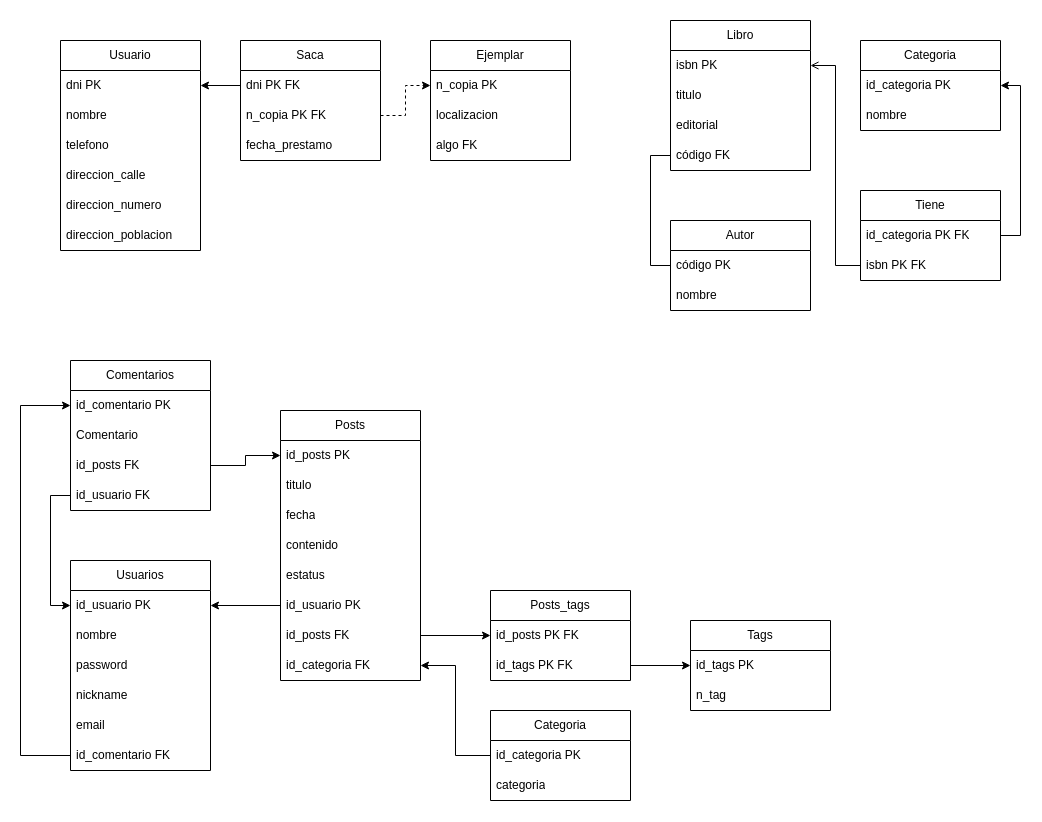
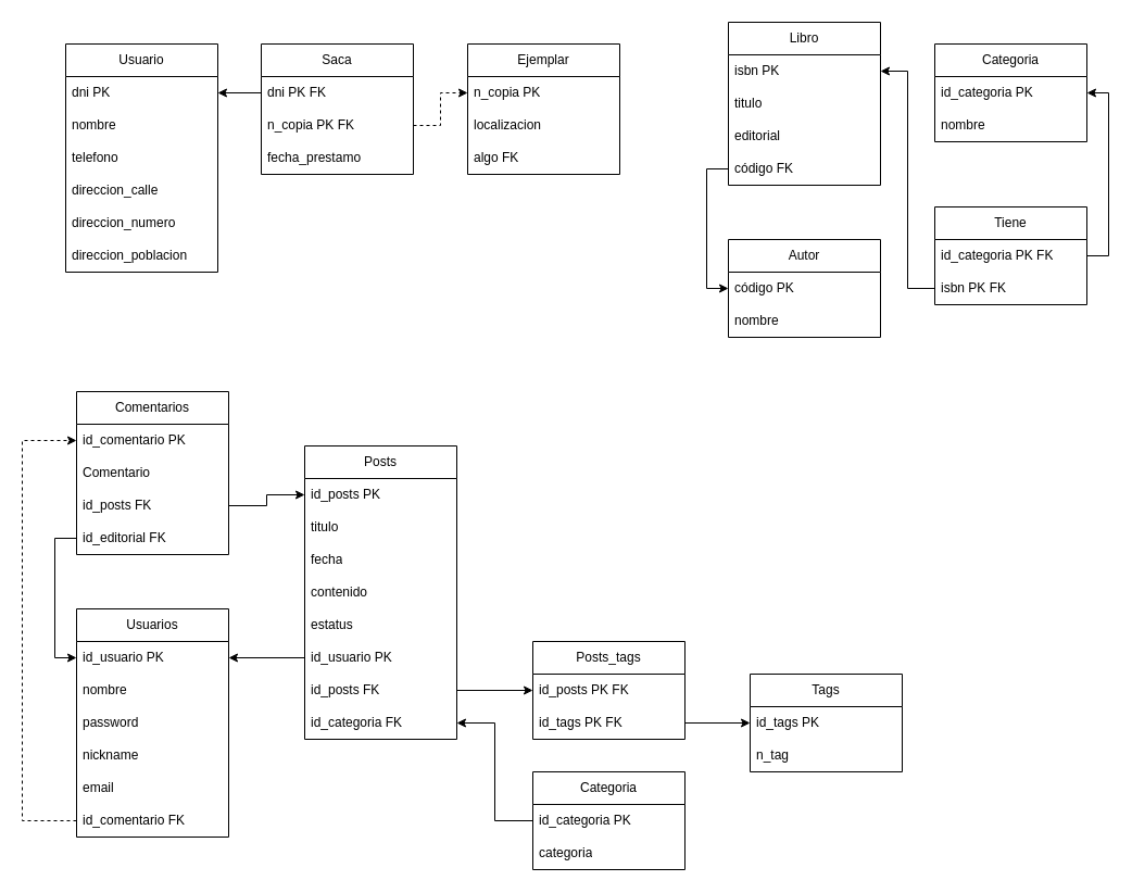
  <mxCell id="0" />
  <mxCell id="1" parent="0" />
  <mxCell id="2" value="Usuario" style="swimlane;fontStyle=0;childLayout=stackLayout;horizontal=1;startSize=30;horizontalStack=0;resizeParent=1;resizeParentMax=0;resizeLast=0;collapsible=1;marginBottom=0;whiteSpace=wrap;html=1;" vertex="1" parent="1"><mxGeometry x="60" y="40" width="140" height="210" as="geometry" /></mxCell>
  <mxCell id="3" value="dni PK" style="text;strokeColor=none;fillColor=none;align=left;verticalAlign=middle;spacingLeft=4;spacingRight=4;overflow=hidden;points=[[0,0.5],[1,0.5]];portConstraint=eastwest;rotatable=0;whiteSpace=wrap;html=1;" vertex="1" parent="2"><mxGeometry y="30" width="140" height="30" as="geometry" /></mxCell>
  <mxCell id="4" value="nombre" style="text;strokeColor=none;fillColor=none;align=left;verticalAlign=middle;spacingLeft=4;spacingRight=4;overflow=hidden;points=[[0,0.5],[1,0.5]];portConstraint=eastwest;rotatable=0;whiteSpace=wrap;html=1;" vertex="1" parent="2"><mxGeometry y="60" width="140" height="30" as="geometry" /></mxCell>
  <mxCell id="5" value="telefono" style="text;strokeColor=none;fillColor=none;align=left;verticalAlign=middle;spacingLeft=4;spacingRight=4;overflow=hidden;points=[[0,0.5],[1,0.5]];portConstraint=eastwest;rotatable=0;whiteSpace=wrap;html=1;" vertex="1" parent="2"><mxGeometry y="90" width="140" height="30" as="geometry" /></mxCell>
  <mxCell id="6" value="direccion_calle" style="text;strokeColor=none;fillColor=none;align=left;verticalAlign=middle;spacingLeft=4;spacingRight=4;overflow=hidden;points=[[0,0.5],[1,0.5]];portConstraint=eastwest;rotatable=0;whiteSpace=wrap;html=1;" vertex="1" parent="2"><mxGeometry y="120" width="140" height="30" as="geometry" /></mxCell>
  <mxCell id="7" value="direccion_numero" style="text;strokeColor=none;fillColor=none;align=left;verticalAlign=middle;spacingLeft=4;spacingRight=4;overflow=hidden;points=[[0,0.5],[1,0.5]];portConstraint=eastwest;rotatable=0;whiteSpace=wrap;html=1;" vertex="1" parent="2"><mxGeometry y="150" width="140" height="30" as="geometry" /></mxCell>
  <mxCell id="8" value="direccion_poblacion" style="text;strokeColor=none;fillColor=none;align=left;verticalAlign=middle;spacingLeft=4;spacingRight=4;overflow=hidden;points=[[0,0.5],[1,0.5]];portConstraint=eastwest;rotatable=0;whiteSpace=wrap;html=1;" vertex="1" parent="2"><mxGeometry y="180" width="140" height="30" as="geometry" /></mxCell>
  <mxCell id="9" value="Saca" style="swimlane;fontStyle=0;childLayout=stackLayout;horizontal=1;startSize=30;horizontalStack=0;resizeParent=1;resizeParentMax=0;resizeLast=0;collapsible=1;marginBottom=0;whiteSpace=wrap;html=1;" vertex="1" parent="1"><mxGeometry x="240" y="40" width="140" height="120" as="geometry" /></mxCell>
  <mxCell id="10" value="dni PK FK" style="text;strokeColor=none;fillColor=none;align=left;verticalAlign=middle;spacingLeft=4;spacingRight=4;overflow=hidden;points=[[0,0.5],[1,0.5]];portConstraint=eastwest;rotatable=0;whiteSpace=wrap;html=1;" vertex="1" parent="9"><mxGeometry y="30" width="140" height="30" as="geometry" /></mxCell>
  <mxCell id="11" value="n_copia PK FK" style="text;strokeColor=none;fillColor=none;align=left;verticalAlign=middle;spacingLeft=4;spacingRight=4;overflow=hidden;points=[[0,0.5],[1,0.5]];portConstraint=eastwest;rotatable=0;whiteSpace=wrap;html=1;" vertex="1" parent="9"><mxGeometry y="60" width="140" height="30" as="geometry" /></mxCell>
  <mxCell id="12" value="fecha_prestamo" style="text;strokeColor=none;fillColor=none;align=left;verticalAlign=middle;spacingLeft=4;spacingRight=4;overflow=hidden;points=[[0,0.5],[1,0.5]];portConstraint=eastwest;rotatable=0;whiteSpace=wrap;html=1;" vertex="1" parent="9"><mxGeometry y="90" width="140" height="30" as="geometry" /></mxCell>
  <mxCell id="13" value="Ejemplar" style="swimlane;fontStyle=0;childLayout=stackLayout;horizontal=1;startSize=30;horizontalStack=0;resizeParent=1;resizeParentMax=0;resizeLast=0;collapsible=1;marginBottom=0;whiteSpace=wrap;html=1;" vertex="1" parent="1"><mxGeometry x="430" y="40" width="140" height="120" as="geometry" /></mxCell>
  <mxCell id="14" value="n_copia PK" style="text;strokeColor=none;fillColor=none;align=left;verticalAlign=middle;spacingLeft=4;spacingRight=4;overflow=hidden;points=[[0,0.5],[1,0.5]];portConstraint=eastwest;rotatable=0;whiteSpace=wrap;html=1;" vertex="1" parent="13"><mxGeometry y="30" width="140" height="30" as="geometry" /></mxCell>
  <mxCell id="15" value="localizacion" style="text;strokeColor=none;fillColor=none;align=left;verticalAlign=middle;spacingLeft=4;spacingRight=4;overflow=hidden;points=[[0,0.5],[1,0.5]];portConstraint=eastwest;rotatable=0;whiteSpace=wrap;html=1;" vertex="1" parent="13"><mxGeometry y="60" width="140" height="30" as="geometry" /></mxCell>
  <mxCell id="16" value="algo FK" style="text;strokeColor=none;fillColor=none;align=left;verticalAlign=middle;spacingLeft=4;spacingRight=4;overflow=hidden;points=[[0,0.5],[1,0.5]];portConstraint=eastwest;rotatable=0;whiteSpace=wrap;html=1;" vertex="1" parent="13"><mxGeometry y="90" width="140" height="30" as="geometry" /></mxCell>
  <mxCell id="17" style="edgeStyle=orthogonalEdgeStyle;rounded=0;orthogonalLoop=1;jettySize=auto;html=1;entryX=1;entryY=0.5;entryDx=0;entryDy=0;" edge="1" parent="1" source="10" target="3"><mxGeometry relative="1" as="geometry" /></mxCell>
  <mxCell id="18" style="edgeStyle=orthogonalEdgeStyle;rounded=0;orthogonalLoop=1;jettySize=auto;html=1;entryX=0;entryY=0.5;entryDx=0;entryDy=0;dashed=1;" edge="1" parent="1" source="11" target="14"><mxGeometry relative="1" as="geometry" /></mxCell>
  <mxCell id="19" value="Libro" style="swimlane;fontStyle=0;childLayout=stackLayout;horizontal=1;startSize=30;horizontalStack=0;resizeParent=1;resizeParentMax=0;resizeLast=0;collapsible=1;marginBottom=0;whiteSpace=wrap;html=1;" vertex="1" parent="1"><mxGeometry x="670" y="20" width="140" height="150" as="geometry" /></mxCell>
  <mxCell id="20" value="isbn PK" style="text;strokeColor=none;fillColor=none;align=left;verticalAlign=middle;spacingLeft=4;spacingRight=4;overflow=hidden;points=[[0,0.5],[1,0.5]];portConstraint=eastwest;rotatable=0;whiteSpace=wrap;html=1;" vertex="1" parent="19"><mxGeometry y="30" width="140" height="30" as="geometry" /></mxCell>
  <mxCell id="21" value="titulo" style="text;strokeColor=none;fillColor=none;align=left;verticalAlign=middle;spacingLeft=4;spacingRight=4;overflow=hidden;points=[[0,0.5],[1,0.5]];portConstraint=eastwest;rotatable=0;whiteSpace=wrap;html=1;" vertex="1" parent="19"><mxGeometry y="60" width="140" height="30" as="geometry" /></mxCell>
  <mxCell id="22" value="editorial" style="text;strokeColor=none;fillColor=none;align=left;verticalAlign=middle;spacingLeft=4;spacingRight=4;overflow=hidden;points=[[0,0.5],[1,0.5]];portConstraint=eastwest;rotatable=0;whiteSpace=wrap;html=1;" vertex="1" parent="19"><mxGeometry y="90" width="140" height="30" as="geometry" /></mxCell>
  <mxCell id="23" value="código FK " style="text;strokeColor=none;fillColor=none;align=left;verticalAlign=middle;spacingLeft=4;spacingRight=4;overflow=hidden;points=[[0,0.5],[1,0.5]];portConstraint=eastwest;rotatable=0;whiteSpace=wrap;html=1;" vertex="1" parent="19"><mxGeometry y="120" width="140" height="30" as="geometry" /></mxCell>
  <mxCell id="24" value="Categoria" style="swimlane;fontStyle=0;childLayout=stackLayout;horizontal=1;startSize=30;horizontalStack=0;resizeParent=1;resizeParentMax=0;resizeLast=0;collapsible=1;marginBottom=0;whiteSpace=wrap;html=1;" vertex="1" parent="1"><mxGeometry x="860" y="40" width="140" height="90" as="geometry" /></mxCell>
  <mxCell id="25" value="id_categoria PK" style="text;strokeColor=none;fillColor=none;align=left;verticalAlign=middle;spacingLeft=4;spacingRight=4;overflow=hidden;points=[[0,0.5],[1,0.5]];portConstraint=eastwest;rotatable=0;whiteSpace=wrap;html=1;" vertex="1" parent="24"><mxGeometry y="30" width="140" height="30" as="geometry" /></mxCell>
  <mxCell id="26" value="nombre" style="text;strokeColor=none;fillColor=none;align=left;verticalAlign=middle;spacingLeft=4;spacingRight=4;overflow=hidden;points=[[0,0.5],[1,0.5]];portConstraint=eastwest;rotatable=0;whiteSpace=wrap;html=1;" vertex="1" parent="24"><mxGeometry y="60" width="140" height="30" as="geometry" /></mxCell>
  <mxCell id="27" value="Tiene" style="swimlane;fontStyle=0;childLayout=stackLayout;horizontal=1;startSize=30;horizontalStack=0;resizeParent=1;resizeParentMax=0;resizeLast=0;collapsible=1;marginBottom=0;whiteSpace=wrap;html=1;" vertex="1" parent="1"><mxGeometry x="860" y="190" width="140" height="90" as="geometry" /></mxCell>
  <mxCell id="28" value="id_categoria PK FK" style="text;strokeColor=none;fillColor=none;align=left;verticalAlign=middle;spacingLeft=4;spacingRight=4;overflow=hidden;points=[[0,0.5],[1,0.5]];portConstraint=eastwest;rotatable=0;whiteSpace=wrap;html=1;" vertex="1" parent="27"><mxGeometry y="30" width="140" height="30" as="geometry" /></mxCell>
  <mxCell id="29" value="isbn PK FK" style="text;strokeColor=none;fillColor=none;align=left;verticalAlign=middle;spacingLeft=4;spacingRight=4;overflow=hidden;points=[[0,0.5],[1,0.5]];portConstraint=eastwest;rotatable=0;whiteSpace=wrap;html=1;" vertex="1" parent="27"><mxGeometry y="60" width="140" height="30" as="geometry" /></mxCell>
- <mxCell id="30" style="edgeStyle=orthogonalEdgeStyle;rounded=0;orthogonalLoop=1;jettySize=auto;html=1;entryX=1;entryY=0.5;entryDx=0;entryDy=0;endArrow=open;" edge="1" parent="1" source="29" target="20"><mxGeometry relative="1" as="geometry" /></mxCell>
+ <mxCell id="30" style="edgeStyle=orthogonalEdgeStyle;rounded=0;orthogonalLoop=1;jettySize=auto;html=1;entryX=1;entryY=0.5;entryDx=0;entryDy=0;" edge="1" parent="1" source="29" target="20"><mxGeometry relative="1" as="geometry" /></mxCell>
  <mxCell id="31" value="Autor" style="swimlane;fontStyle=0;childLayout=stackLayout;horizontal=1;startSize=30;horizontalStack=0;resizeParent=1;resizeParentMax=0;resizeLast=0;collapsible=1;marginBottom=0;whiteSpace=wrap;html=1;" vertex="1" parent="1"><mxGeometry x="670" y="220" width="140" height="90" as="geometry" /></mxCell>
  <mxCell id="32" value="código PK " style="text;strokeColor=none;fillColor=none;align=left;verticalAlign=middle;spacingLeft=4;spacingRight=4;overflow=hidden;points=[[0,0.5],[1,0.5]];portConstraint=eastwest;rotatable=0;whiteSpace=wrap;html=1;" vertex="1" parent="31"><mxGeometry y="30" width="140" height="30" as="geometry" /></mxCell>
  <mxCell id="33" value="nombre" style="text;strokeColor=none;fillColor=none;align=left;verticalAlign=middle;spacingLeft=4;spacingRight=4;overflow=hidden;points=[[0,0.5],[1,0.5]];portConstraint=eastwest;rotatable=0;whiteSpace=wrap;html=1;" vertex="1" parent="31"><mxGeometry y="60" width="140" height="30" as="geometry" /></mxCell>
- <mxCell id="34" style="edgeStyle=orthogonalEdgeStyle;rounded=0;orthogonalLoop=1;jettySize=auto;html=1;entryX=0;entryY=0.5;entryDx=0;entryDy=0;endArrow=none;" edge="1" parent="1" source="23" target="32"><mxGeometry relative="1" as="geometry" /></mxCell>
+ <mxCell id="34" style="edgeStyle=orthogonalEdgeStyle;rounded=0;orthogonalLoop=1;jettySize=auto;html=1;entryX=0;entryY=0.5;entryDx=0;entryDy=0;" edge="1" parent="1" source="23" target="32"><mxGeometry relative="1" as="geometry" /></mxCell>
  <mxCell id="35" style="edgeStyle=orthogonalEdgeStyle;rounded=0;orthogonalLoop=1;jettySize=auto;html=1;entryX=1;entryY=0.5;entryDx=0;entryDy=0;" edge="1" parent="1" source="28" target="24"><mxGeometry relative="1" as="geometry"><Array as="points"><mxPoint x="1020" y="235" /><mxPoint x="1020" y="85" /></Array></mxGeometry></mxCell>
  <mxCell id="36" value="Usuarios" style="swimlane;fontStyle=0;childLayout=stackLayout;horizontal=1;startSize=30;horizontalStack=0;resizeParent=1;resizeParentMax=0;resizeLast=0;collapsible=1;marginBottom=0;whiteSpace=wrap;html=1;" vertex="1" parent="1"><mxGeometry x="70" y="560" width="140" height="210" as="geometry" /></mxCell>
  <mxCell id="37" value="id_usuario PK" style="text;strokeColor=none;fillColor=none;align=left;verticalAlign=middle;spacingLeft=4;spacingRight=4;overflow=hidden;points=[[0,0.5],[1,0.5]];portConstraint=eastwest;rotatable=0;whiteSpace=wrap;html=1;" vertex="1" parent="36"><mxGeometry y="30" width="140" height="30" as="geometry" /></mxCell>
  <mxCell id="38" value="nombre" style="text;strokeColor=none;fillColor=none;align=left;verticalAlign=middle;spacingLeft=4;spacingRight=4;overflow=hidden;points=[[0,0.5],[1,0.5]];portConstraint=eastwest;rotatable=0;whiteSpace=wrap;html=1;" vertex="1" parent="36"><mxGeometry y="60" width="140" height="30" as="geometry" /></mxCell>
  <mxCell id="39" value="password" style="text;strokeColor=none;fillColor=none;align=left;verticalAlign=middle;spacingLeft=4;spacingRight=4;overflow=hidden;points=[[0,0.5],[1,0.5]];portConstraint=eastwest;rotatable=0;whiteSpace=wrap;html=1;" vertex="1" parent="36"><mxGeometry y="90" width="140" height="30" as="geometry" /></mxCell>
  <mxCell id="40" value="nickname" style="text;strokeColor=none;fillColor=none;align=left;verticalAlign=middle;spacingLeft=4;spacingRight=4;overflow=hidden;points=[[0,0.5],[1,0.5]];portConstraint=eastwest;rotatable=0;whiteSpace=wrap;html=1;" vertex="1" parent="36"><mxGeometry y="120" width="140" height="30" as="geometry" /></mxCell>
  <mxCell id="41" value="email" style="text;strokeColor=none;fillColor=none;align=left;verticalAlign=middle;spacingLeft=4;spacingRight=4;overflow=hidden;points=[[0,0.5],[1,0.5]];portConstraint=eastwest;rotatable=0;whiteSpace=wrap;html=1;" vertex="1" parent="36"><mxGeometry y="150" width="140" height="30" as="geometry" /></mxCell>
  <mxCell id="42" value="id_comentario FK" style="text;strokeColor=none;fillColor=none;align=left;verticalAlign=middle;spacingLeft=4;spacingRight=4;overflow=hidden;points=[[0,0.5],[1,0.5]];portConstraint=eastwest;rotatable=0;whiteSpace=wrap;html=1;" vertex="1" parent="36"><mxGeometry y="180" width="140" height="30" as="geometry" /></mxCell>
  <mxCell id="43" value="Comentarios" style="swimlane;fontStyle=0;childLayout=stackLayout;horizontal=1;startSize=30;horizontalStack=0;resizeParent=1;resizeParentMax=0;resizeLast=0;collapsible=1;marginBottom=0;whiteSpace=wrap;html=1;" vertex="1" parent="1"><mxGeometry x="70" y="360" width="140" height="150" as="geometry" /></mxCell>
  <mxCell id="44" value="id_comentario PK" style="text;strokeColor=none;fillColor=none;align=left;verticalAlign=middle;spacingLeft=4;spacingRight=4;overflow=hidden;points=[[0,0.5],[1,0.5]];portConstraint=eastwest;rotatable=0;whiteSpace=wrap;html=1;" vertex="1" parent="43"><mxGeometry y="30" width="140" height="30" as="geometry" /></mxCell>
  <mxCell id="45" value="Comentario" style="text;strokeColor=none;fillColor=none;align=left;verticalAlign=middle;spacingLeft=4;spacingRight=4;overflow=hidden;points=[[0,0.5],[1,0.5]];portConstraint=eastwest;rotatable=0;whiteSpace=wrap;html=1;" vertex="1" parent="43"><mxGeometry y="60" width="140" height="30" as="geometry" /></mxCell>
  <mxCell id="46" value="id_posts FK" style="text;strokeColor=none;fillColor=none;align=left;verticalAlign=middle;spacingLeft=4;spacingRight=4;overflow=hidden;points=[[0,0.5],[1,0.5]];portConstraint=eastwest;rotatable=0;whiteSpace=wrap;html=1;" vertex="1" parent="43"><mxGeometry y="90" width="140" height="30" as="geometry" /></mxCell>
- <mxCell id="47" value="id_usuario FK" style="text;strokeColor=none;fillColor=none;align=left;verticalAlign=middle;spacingLeft=4;spacingRight=4;overflow=hidden;points=[[0,0.5],[1,0.5]];portConstraint=eastwest;rotatable=0;whiteSpace=wrap;html=1;" vertex="1" parent="43"><mxGeometry y="120" width="140" height="30" as="geometry" /></mxCell>
+ <mxCell id="47" value="id_editorial FK" style="text;strokeColor=none;fillColor=none;align=left;verticalAlign=middle;spacingLeft=4;spacingRight=4;overflow=hidden;points=[[0,0.5],[1,0.5]];portConstraint=eastwest;rotatable=0;whiteSpace=wrap;html=1;" vertex="1" parent="43"><mxGeometry y="120" width="140" height="30" as="geometry" /></mxCell>
  <mxCell id="48" value="Posts" style="swimlane;fontStyle=0;childLayout=stackLayout;horizontal=1;startSize=30;horizontalStack=0;resizeParent=1;resizeParentMax=0;resizeLast=0;collapsible=1;marginBottom=0;whiteSpace=wrap;html=1;" vertex="1" parent="1"><mxGeometry x="280" y="410" width="140" height="270" as="geometry" /></mxCell>
  <mxCell id="49" value="id_posts PK" style="text;strokeColor=none;fillColor=none;align=left;verticalAlign=middle;spacingLeft=4;spacingRight=4;overflow=hidden;points=[[0,0.5],[1,0.5]];portConstraint=eastwest;rotatable=0;whiteSpace=wrap;html=1;" vertex="1" parent="48"><mxGeometry y="30" width="140" height="30" as="geometry" /></mxCell>
  <mxCell id="50" value="titulo" style="text;strokeColor=none;fillColor=none;align=left;verticalAlign=middle;spacingLeft=4;spacingRight=4;overflow=hidden;points=[[0,0.5],[1,0.5]];portConstraint=eastwest;rotatable=0;whiteSpace=wrap;html=1;" vertex="1" parent="48"><mxGeometry y="60" width="140" height="30" as="geometry" /></mxCell>
  <mxCell id="51" value="fecha" style="text;strokeColor=none;fillColor=none;align=left;verticalAlign=middle;spacingLeft=4;spacingRight=4;overflow=hidden;points=[[0,0.5],[1,0.5]];portConstraint=eastwest;rotatable=0;whiteSpace=wrap;html=1;" vertex="1" parent="48"><mxGeometry y="90" width="140" height="30" as="geometry" /></mxCell>
  <mxCell id="52" value="contenido" style="text;strokeColor=none;fillColor=none;align=left;verticalAlign=middle;spacingLeft=4;spacingRight=4;overflow=hidden;points=[[0,0.5],[1,0.5]];portConstraint=eastwest;rotatable=0;whiteSpace=wrap;html=1;" vertex="1" parent="48"><mxGeometry y="120" width="140" height="30" as="geometry" /></mxCell>
  <mxCell id="53" value="estatus" style="text;strokeColor=none;fillColor=none;align=left;verticalAlign=middle;spacingLeft=4;spacingRight=4;overflow=hidden;points=[[0,0.5],[1,0.5]];portConstraint=eastwest;rotatable=0;whiteSpace=wrap;html=1;" vertex="1" parent="48"><mxGeometry y="150" width="140" height="30" as="geometry" /></mxCell>
  <mxCell id="54" value="id_usuario PK" style="text;strokeColor=none;fillColor=none;align=left;verticalAlign=middle;spacingLeft=4;spacingRight=4;overflow=hidden;points=[[0,0.5],[1,0.5]];portConstraint=eastwest;rotatable=0;whiteSpace=wrap;html=1;" vertex="1" parent="48"><mxGeometry y="180" width="140" height="30" as="geometry" /></mxCell>
  <mxCell id="55" value="id_posts FK" style="text;strokeColor=none;fillColor=none;align=left;verticalAlign=middle;spacingLeft=4;spacingRight=4;overflow=hidden;points=[[0,0.5],[1,0.5]];portConstraint=eastwest;rotatable=0;whiteSpace=wrap;html=1;" vertex="1" parent="48"><mxGeometry y="210" width="140" height="30" as="geometry" /></mxCell>
  <mxCell id="56" value="id_categoria FK" style="text;strokeColor=none;fillColor=none;align=left;verticalAlign=middle;spacingLeft=4;spacingRight=4;overflow=hidden;points=[[0,0.5],[1,0.5]];portConstraint=eastwest;rotatable=0;whiteSpace=wrap;html=1;" vertex="1" parent="48"><mxGeometry y="240" width="140" height="30" as="geometry" /></mxCell>
  <mxCell id="57" value="Categoria" style="swimlane;fontStyle=0;childLayout=stackLayout;horizontal=1;startSize=30;horizontalStack=0;resizeParent=1;resizeParentMax=0;resizeLast=0;collapsible=1;marginBottom=0;whiteSpace=wrap;html=1;" vertex="1" parent="1"><mxGeometry x="490" y="710" width="140" height="90" as="geometry" /></mxCell>
  <mxCell id="58" value="id_categoria PK" style="text;strokeColor=none;fillColor=none;align=left;verticalAlign=middle;spacingLeft=4;spacingRight=4;overflow=hidden;points=[[0,0.5],[1,0.5]];portConstraint=eastwest;rotatable=0;whiteSpace=wrap;html=1;" vertex="1" parent="57"><mxGeometry y="30" width="140" height="30" as="geometry" /></mxCell>
  <mxCell id="59" value="categoria" style="text;strokeColor=none;fillColor=none;align=left;verticalAlign=middle;spacingLeft=4;spacingRight=4;overflow=hidden;points=[[0,0.5],[1,0.5]];portConstraint=eastwest;rotatable=0;whiteSpace=wrap;html=1;" vertex="1" parent="57"><mxGeometry y="60" width="140" height="30" as="geometry" /></mxCell>
  <mxCell id="60" value="Tags" style="swimlane;fontStyle=0;childLayout=stackLayout;horizontal=1;startSize=30;horizontalStack=0;resizeParent=1;resizeParentMax=0;resizeLast=0;collapsible=1;marginBottom=0;whiteSpace=wrap;html=1;" vertex="1" parent="1"><mxGeometry x="690" y="620" width="140" height="90" as="geometry" /></mxCell>
  <mxCell id="61" value="id_tags PK" style="text;strokeColor=none;fillColor=none;align=left;verticalAlign=middle;spacingLeft=4;spacingRight=4;overflow=hidden;points=[[0,0.5],[1,0.5]];portConstraint=eastwest;rotatable=0;whiteSpace=wrap;html=1;" vertex="1" parent="60"><mxGeometry y="30" width="140" height="30" as="geometry" /></mxCell>
  <mxCell id="62" value="n_tag" style="text;strokeColor=none;fillColor=none;align=left;verticalAlign=middle;spacingLeft=4;spacingRight=4;overflow=hidden;points=[[0,0.5],[1,0.5]];portConstraint=eastwest;rotatable=0;whiteSpace=wrap;html=1;" vertex="1" parent="60"><mxGeometry y="60" width="140" height="30" as="geometry" /></mxCell>
  <mxCell id="63" value="Posts_tags" style="swimlane;fontStyle=0;childLayout=stackLayout;horizontal=1;startSize=30;horizontalStack=0;resizeParent=1;resizeParentMax=0;resizeLast=0;collapsible=1;marginBottom=0;whiteSpace=wrap;html=1;" vertex="1" parent="1"><mxGeometry x="490" y="590" width="140" height="90" as="geometry" /></mxCell>
  <mxCell id="64" value="id_posts PK FK" style="text;strokeColor=none;fillColor=none;align=left;verticalAlign=middle;spacingLeft=4;spacingRight=4;overflow=hidden;points=[[0,0.5],[1,0.5]];portConstraint=eastwest;rotatable=0;whiteSpace=wrap;html=1;" vertex="1" parent="63"><mxGeometry y="30" width="140" height="30" as="geometry" /></mxCell>
  <mxCell id="65" value="id_tags PK FK" style="text;strokeColor=none;fillColor=none;align=left;verticalAlign=middle;spacingLeft=4;spacingRight=4;overflow=hidden;points=[[0,0.5],[1,0.5]];portConstraint=eastwest;rotatable=0;whiteSpace=wrap;html=1;" vertex="1" parent="63"><mxGeometry y="60" width="140" height="30" as="geometry" /></mxCell>
- <mxCell id="66" style="edgeStyle=orthogonalEdgeStyle;rounded=0;orthogonalLoop=1;jettySize=auto;html=1;entryX=0;entryY=0.5;entryDx=0;entryDy=0;" edge="1" parent="1" source="42" target="44"><mxGeometry relative="1" as="geometry"><Array as="points"><mxPoint x="20" y="755" /><mxPoint x="20" y="405" /></Array></mxGeometry></mxCell>
+ <mxCell id="66" style="edgeStyle=orthogonalEdgeStyle;rounded=0;orthogonalLoop=1;jettySize=auto;html=1;entryX=0;entryY=0.5;entryDx=0;entryDy=0;dashed=1;" edge="1" parent="1" source="42" target="44"><mxGeometry relative="1" as="geometry"><Array as="points"><mxPoint x="20" y="755" /><mxPoint x="20" y="405" /></Array></mxGeometry></mxCell>
  <mxCell id="67" style="edgeStyle=orthogonalEdgeStyle;rounded=0;orthogonalLoop=1;jettySize=auto;html=1;entryX=0;entryY=0.5;entryDx=0;entryDy=0;" edge="1" parent="1" source="46" target="49"><mxGeometry relative="1" as="geometry" /></mxCell>
  <mxCell id="68" style="edgeStyle=orthogonalEdgeStyle;rounded=0;orthogonalLoop=1;jettySize=auto;html=1;entryX=1;entryY=0.5;entryDx=0;entryDy=0;" edge="1" parent="1" source="54" target="37"><mxGeometry relative="1" as="geometry" /></mxCell>
  <mxCell id="69" style="edgeStyle=orthogonalEdgeStyle;rounded=0;orthogonalLoop=1;jettySize=auto;html=1;entryX=0;entryY=0.5;entryDx=0;entryDy=0;" edge="1" parent="1" source="55" target="64"><mxGeometry relative="1" as="geometry" /></mxCell>
  <mxCell id="70" style="edgeStyle=orthogonalEdgeStyle;rounded=0;orthogonalLoop=1;jettySize=auto;html=1;" edge="1" parent="1" source="58" target="56"><mxGeometry relative="1" as="geometry" /></mxCell>
  <mxCell id="71" style="edgeStyle=orthogonalEdgeStyle;rounded=0;orthogonalLoop=1;jettySize=auto;html=1;entryX=0;entryY=0.5;entryDx=0;entryDy=0;" edge="1" parent="1" source="65" target="61"><mxGeometry relative="1" as="geometry" /></mxCell>
  <mxCell id="72" style="edgeStyle=orthogonalEdgeStyle;rounded=0;orthogonalLoop=1;jettySize=auto;html=1;entryX=0;entryY=0.5;entryDx=0;entryDy=0;" edge="1" parent="1" source="47" target="37"><mxGeometry relative="1" as="geometry" /></mxCell>
